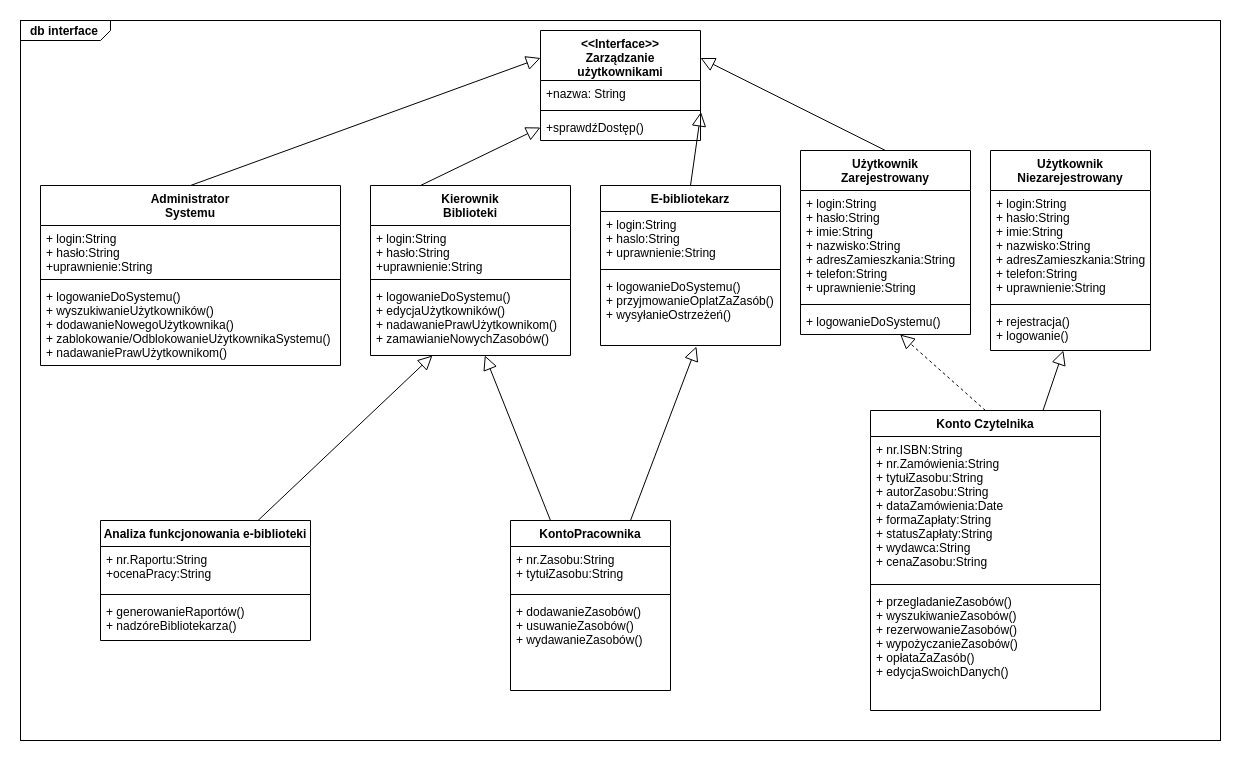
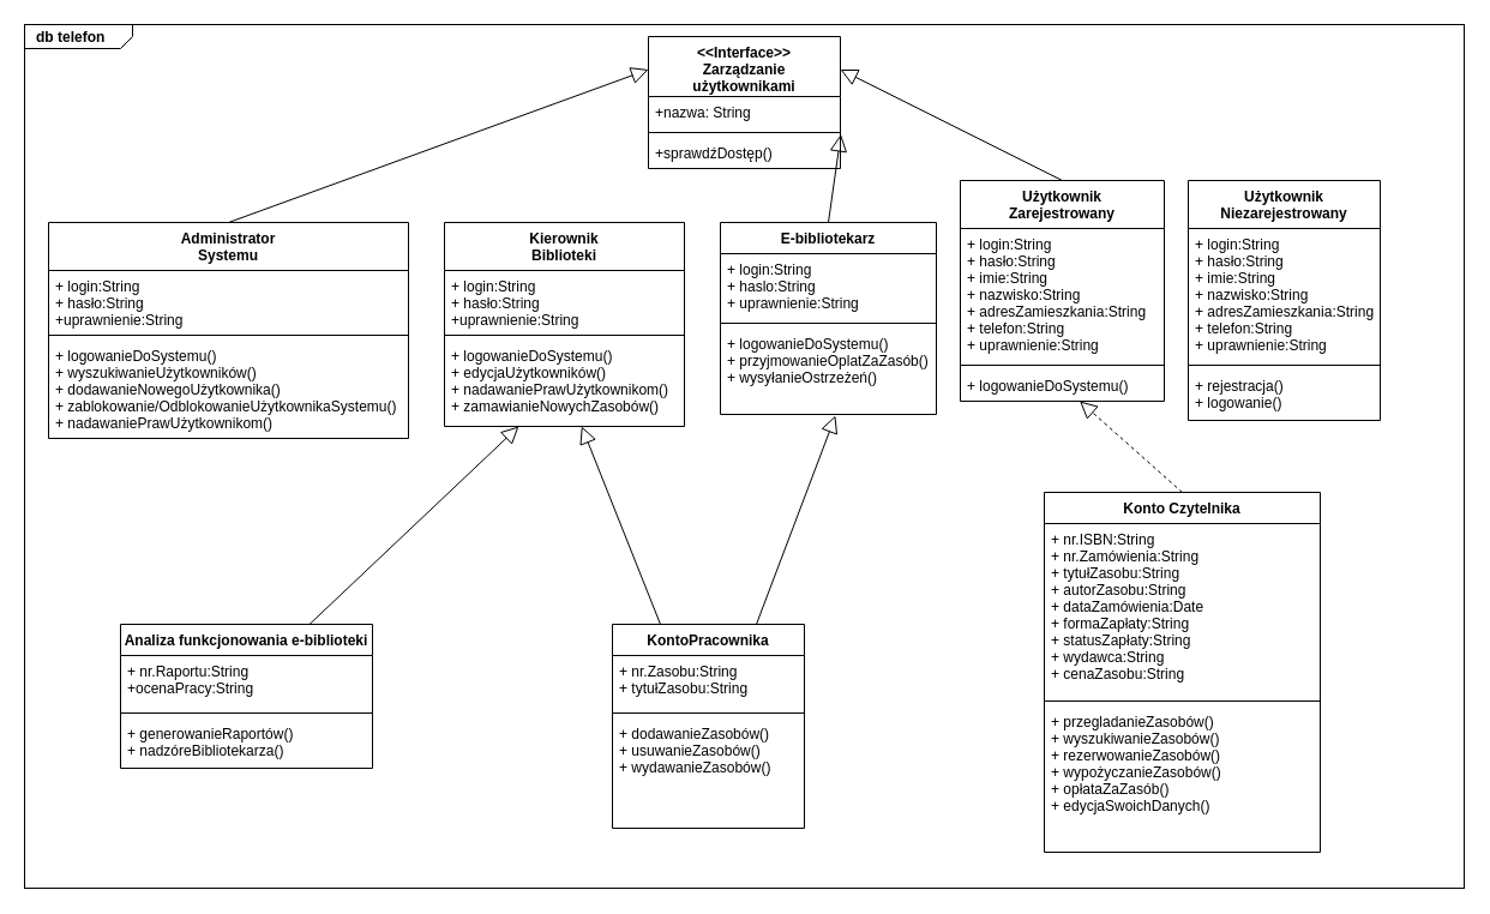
  <mxCell id="0" />
  <mxCell id="1" parent="0" />
- <mxCell id="2" value="&lt;p style=&quot;margin: 0px ; margin-top: 4px ; margin-left: 10px ; text-align: left&quot;&gt;db interface&lt;/p&gt;" style="html=1;strokeWidth=1;shape=mxgraph.sysml.package;html=1;overflow=fill;whiteSpace=wrap;fontStyle=1" vertex="1" parent="1"><mxGeometry width="1200" height="720" as="geometry" x="20" y="20" /></mxCell>
+ <mxCell id="2" value="&lt;p style=&quot;margin: 0px ; margin-top: 4px ; margin-left: 10px ; text-align: left&quot;&gt;db telefon&lt;/p&gt;" style="html=1;strokeWidth=1;shape=mxgraph.sysml.package;html=1;overflow=fill;whiteSpace=wrap;fontStyle=1" vertex="1" parent="1"><mxGeometry width="1200" height="720" as="geometry" x="20" y="20" /></mxCell>
  <mxCell id="3" value="&lt;&lt;Interface&gt;&gt;&#10;Zarządzanie&#10;użytkownikami" style="swimlane;fontStyle=1;align=center;verticalAlign=top;childLayout=stackLayout;horizontal=1;startSize=50;horizontalStack=0;resizeParent=1;resizeParentMax=0;resizeLast=0;collapsible=1;marginBottom=0;" vertex="1" parent="1"><mxGeometry x="540" y="30" width="160" height="110" as="geometry" /></mxCell>
  <mxCell id="4" value="+nazwa: String" style="text;strokeColor=none;fillColor=none;align=left;verticalAlign=top;spacingLeft=4;spacingRight=4;overflow=hidden;rotatable=0;points=[[0,0.5],[1,0.5]];portConstraint=eastwest;" vertex="1" parent="3"><mxGeometry y="50" width="160" height="26" as="geometry" /></mxCell>
  <mxCell id="5" value="" style="line;strokeWidth=1;fillColor=none;align=left;verticalAlign=middle;spacingTop=-1;spacingLeft=3;spacingRight=3;rotatable=0;labelPosition=right;points=[];portConstraint=eastwest;" vertex="1" parent="3"><mxGeometry y="76" width="160" height="8" as="geometry" /></mxCell>
  <mxCell id="6" value="+sprawdźDostęp()" style="text;strokeColor=none;fillColor=none;align=left;verticalAlign=top;spacingLeft=4;spacingRight=4;overflow=hidden;rotatable=0;points=[[0,0.5],[1,0.5]];portConstraint=eastwest;" vertex="1" parent="3"><mxGeometry y="84" width="160" height="26" as="geometry" /></mxCell>
  <mxCell id="7" value="Użytkownik&#10;Zarejestrowany" style="swimlane;fontStyle=1;align=center;verticalAlign=top;childLayout=stackLayout;horizontal=1;startSize=40;horizontalStack=0;resizeParent=1;resizeParentMax=0;resizeLast=0;collapsible=1;marginBottom=0;" vertex="1" parent="1"><mxGeometry x="800" y="150" width="170" height="184" as="geometry" /></mxCell>
  <mxCell id="8" value="+ login:String&#10;+ hasło:String&#10;+ imie:String&#10;+ nazwisko:String&#10;+ adresZamieszkania:String&#10;+ telefon:String&#10;+ uprawnienie:String" style="text;strokeColor=none;fillColor=none;align=left;verticalAlign=top;spacingLeft=4;spacingRight=4;overflow=hidden;rotatable=0;points=[[0,0.5],[1,0.5]];portConstraint=eastwest;" vertex="1" parent="7"><mxGeometry y="40" width="170" height="110" as="geometry" /></mxCell>
  <mxCell id="9" value="" style="line;strokeWidth=1;fillColor=none;align=left;verticalAlign=middle;spacingTop=-1;spacingLeft=3;spacingRight=3;rotatable=0;labelPosition=right;points=[];portConstraint=eastwest;" vertex="1" parent="7"><mxGeometry y="150" width="170" height="8" as="geometry" /></mxCell>
  <mxCell id="10" value="+ logowanieDoSystemu()" style="text;strokeColor=none;fillColor=none;align=left;verticalAlign=top;spacingLeft=4;spacingRight=4;overflow=hidden;rotatable=0;points=[[0,0.5],[1,0.5]];portConstraint=eastwest;" vertex="1" parent="7"><mxGeometry y="158" width="170" height="26" as="geometry" /></mxCell>
  <mxCell id="11" value="Administrator&#10;Systemu" style="swimlane;fontStyle=1;align=center;verticalAlign=top;childLayout=stackLayout;horizontal=1;startSize=40;horizontalStack=0;resizeParent=1;resizeParentMax=0;resizeLast=0;collapsible=1;marginBottom=0;" vertex="1" parent="1"><mxGeometry x="40" y="185" width="300" height="180" as="geometry" /></mxCell>
  <mxCell id="12" value="+ login:String&#10;+ hasło:String&#10;+uprawnienie:String" style="text;strokeColor=none;fillColor=none;align=left;verticalAlign=top;spacingLeft=4;spacingRight=4;overflow=hidden;rotatable=0;points=[[0,0.5],[1,0.5]];portConstraint=eastwest;" vertex="1" parent="11"><mxGeometry y="40" width="300" height="50" as="geometry" /></mxCell>
  <mxCell id="13" value="" style="line;strokeWidth=1;fillColor=none;align=left;verticalAlign=middle;spacingTop=-1;spacingLeft=3;spacingRight=3;rotatable=0;labelPosition=right;points=[];portConstraint=eastwest;" vertex="1" parent="11"><mxGeometry y="90" width="300" height="8" as="geometry" /></mxCell>
  <mxCell id="14" value="+ logowanieDoSystemu()&#10;+ wyszukiwanieUżytkowników()&#10;+ dodawanieNowegoUżytkownika()&#10;+ zablokowanie/OdblokowanieUżytkownikaSystemu()&#10;+ nadawaniePrawUżytkownikom()" style="text;strokeColor=none;fillColor=none;align=left;verticalAlign=top;spacingLeft=4;spacingRight=4;overflow=hidden;rotatable=0;points=[[0,0.5],[1,0.5]];portConstraint=eastwest;" vertex="1" parent="11"><mxGeometry y="98" width="300" height="82" as="geometry" /></mxCell>
  <mxCell id="15" value="Analiza funkcjonowania e-biblioteki" style="swimlane;fontStyle=1;align=center;verticalAlign=top;childLayout=stackLayout;horizontal=1;startSize=26;horizontalStack=0;resizeParent=1;resizeParentMax=0;resizeLast=0;collapsible=1;marginBottom=0;" vertex="1" parent="1"><mxGeometry x="100" y="520" width="210" height="120" as="geometry" /></mxCell>
  <mxCell id="16" value="+ nr.Raportu:String&#10;+ocenaPracy:String" style="text;strokeColor=none;fillColor=none;align=left;verticalAlign=top;spacingLeft=4;spacingRight=4;overflow=hidden;rotatable=0;points=[[0,0.5],[1,0.5]];portConstraint=eastwest;" vertex="1" parent="15"><mxGeometry y="26" width="210" height="44" as="geometry" /></mxCell>
  <mxCell id="17" value="" style="line;strokeWidth=1;fillColor=none;align=left;verticalAlign=middle;spacingTop=-1;spacingLeft=3;spacingRight=3;rotatable=0;labelPosition=right;points=[];portConstraint=eastwest;" vertex="1" parent="15"><mxGeometry y="70" width="210" height="8" as="geometry" /></mxCell>
  <mxCell id="18" value="+ generowanieRaportów()&#10;+ nadzóreBibliotekarza()" style="text;strokeColor=none;fillColor=none;align=left;verticalAlign=top;spacingLeft=4;spacingRight=4;overflow=hidden;rotatable=0;points=[[0,0.5],[1,0.5]];portConstraint=eastwest;" vertex="1" parent="15"><mxGeometry y="78" width="210" height="42" as="geometry" /></mxCell>
  <mxCell id="19" value="Konto Czytelnika" style="swimlane;fontStyle=1;align=center;verticalAlign=top;childLayout=stackLayout;horizontal=1;startSize=26;horizontalStack=0;resizeParent=1;resizeParentMax=0;resizeLast=0;collapsible=1;marginBottom=0;" vertex="1" parent="1"><mxGeometry x="870" y="410" width="230" height="300" as="geometry" /></mxCell>
  <mxCell id="20" value="+ nr.ISBN:String&#10;+ nr.Zamówienia:String&#10;+ tytułZasobu:String&#10;+ autorZasobu:String&#10;+ dataZamówienia:Date&#10;+ formaZapłaty:String&#10;+ statusZapłaty:String&#10;+ wydawca:String&#10;+ cenaZasobu:String" style="text;strokeColor=none;fillColor=none;align=left;verticalAlign=top;spacingLeft=4;spacingRight=4;overflow=hidden;rotatable=0;points=[[0,0.5],[1,0.5]];portConstraint=eastwest;" vertex="1" parent="19"><mxGeometry y="26" width="230" height="144" as="geometry" /></mxCell>
  <mxCell id="21" value="" style="line;strokeWidth=1;fillColor=none;align=left;verticalAlign=middle;spacingTop=-1;spacingLeft=3;spacingRight=3;rotatable=0;labelPosition=right;points=[];portConstraint=eastwest;" vertex="1" parent="19"><mxGeometry y="170" width="230" height="8" as="geometry" /></mxCell>
  <mxCell id="22" value="+ przegladanieZasobów()&#10;+ wyszukiwanieZasobów()&#10;+ rezerwowanieZasobów()&#10;+ wypożyczanieZasobów()&#10;+ opłataZaZasób()&#10;+ edycjaSwoichDanych()" style="text;strokeColor=none;fillColor=none;align=left;verticalAlign=top;spacingLeft=4;spacingRight=4;overflow=hidden;rotatable=0;points=[[0,0.5],[1,0.5]];portConstraint=eastwest;" vertex="1" parent="19"><mxGeometry y="178" width="230" height="122" as="geometry" /></mxCell>
  <mxCell id="23" value="E-bibliotekarz" style="swimlane;fontStyle=1;align=center;verticalAlign=top;childLayout=stackLayout;horizontal=1;startSize=26;horizontalStack=0;resizeParent=1;resizeParentMax=0;resizeLast=0;collapsible=1;marginBottom=0;" vertex="1" parent="1"><mxGeometry x="600" y="185" width="180" height="160" as="geometry" /></mxCell>
  <mxCell id="24" value="+ login:String&#10;+ haslo:String&#10;+ uprawnienie:String" style="text;strokeColor=none;fillColor=none;align=left;verticalAlign=top;spacingLeft=4;spacingRight=4;overflow=hidden;rotatable=0;points=[[0,0.5],[1,0.5]];portConstraint=eastwest;" vertex="1" parent="23"><mxGeometry y="26" width="180" height="54" as="geometry" /></mxCell>
  <mxCell id="25" value="" style="line;strokeWidth=1;fillColor=none;align=left;verticalAlign=middle;spacingTop=-1;spacingLeft=3;spacingRight=3;rotatable=0;labelPosition=right;points=[];portConstraint=eastwest;" vertex="1" parent="23"><mxGeometry y="80" width="180" height="8" as="geometry" /></mxCell>
  <mxCell id="26" value="+ logowanieDoSystemu()&#10;+ przyjmowanieOplatZaZasób()&#10;+ wysyłanieOstrzeżeń()" style="text;strokeColor=none;fillColor=none;align=left;verticalAlign=top;spacingLeft=4;spacingRight=4;overflow=hidden;rotatable=0;points=[[0,0.5],[1,0.5]];portConstraint=eastwest;" vertex="1" parent="23"><mxGeometry y="88" width="180" height="72" as="geometry" /></mxCell>
  <mxCell id="27" value="Użytkownik&#10;Niezarejestrowany" style="swimlane;fontStyle=1;align=center;verticalAlign=top;childLayout=stackLayout;horizontal=1;startSize=40;horizontalStack=0;resizeParent=1;resizeParentMax=0;resizeLast=0;collapsible=1;marginBottom=0;" vertex="1" parent="1"><mxGeometry x="990" y="150" width="160" height="200" as="geometry" /></mxCell>
  <mxCell id="28" value="+ login:String&#10;+ hasło:String&#10;+ imie:String&#10;+ nazwisko:String&#10;+ adresZamieszkania:String&#10;+ telefon:String&#10;+ uprawnienie:String" style="text;strokeColor=none;fillColor=none;align=left;verticalAlign=top;spacingLeft=4;spacingRight=4;overflow=hidden;rotatable=0;points=[[0,0.5],[1,0.5]];portConstraint=eastwest;" vertex="1" parent="27"><mxGeometry y="40" width="160" height="110" as="geometry" /></mxCell>
  <mxCell id="29" value="" style="line;strokeWidth=1;fillColor=none;align=left;verticalAlign=middle;spacingTop=-1;spacingLeft=3;spacingRight=3;rotatable=0;labelPosition=right;points=[];portConstraint=eastwest;" vertex="1" parent="27"><mxGeometry y="150" width="160" height="8" as="geometry" /></mxCell>
  <mxCell id="30" value="+ rejestracja()&#10;+ logowanie()" style="text;strokeColor=none;fillColor=none;align=left;verticalAlign=top;spacingLeft=4;spacingRight=4;overflow=hidden;rotatable=0;points=[[0,0.5],[1,0.5]];portConstraint=eastwest;" vertex="1" parent="27"><mxGeometry y="158" width="160" height="42" as="geometry" /></mxCell>
  <mxCell id="31" value="Kierownik&#10;Biblioteki" style="swimlane;fontStyle=1;align=center;verticalAlign=top;childLayout=stackLayout;horizontal=1;startSize=40;horizontalStack=0;resizeParent=1;resizeParentMax=0;resizeLast=0;collapsible=1;marginBottom=0;" vertex="1" parent="1"><mxGeometry x="370" y="185" width="200" height="170" as="geometry" /></mxCell>
  <mxCell id="32" value="+ login:String&#10;+ hasło:String&#10;+uprawnienie:String" style="text;strokeColor=none;fillColor=none;align=left;verticalAlign=top;spacingLeft=4;spacingRight=4;overflow=hidden;rotatable=0;points=[[0,0.5],[1,0.5]];portConstraint=eastwest;" vertex="1" parent="31"><mxGeometry y="40" width="200" height="50" as="geometry" /></mxCell>
  <mxCell id="33" value="" style="line;strokeWidth=1;fillColor=none;align=left;verticalAlign=middle;spacingTop=-1;spacingLeft=3;spacingRight=3;rotatable=0;labelPosition=right;points=[];portConstraint=eastwest;" vertex="1" parent="31"><mxGeometry y="90" width="200" height="8" as="geometry" /></mxCell>
  <mxCell id="34" value="+ logowanieDoSystemu()&#10;+ edycjaUżytkowników()&#10;+ nadawaniePrawUżytkownikom()&#10;+ zamawianieNowychZasobów()" style="text;strokeColor=none;fillColor=none;align=left;verticalAlign=top;spacingLeft=4;spacingRight=4;overflow=hidden;rotatable=0;points=[[0,0.5],[1,0.5]];portConstraint=eastwest;" vertex="1" parent="31"><mxGeometry y="98" width="200" height="72" as="geometry" /></mxCell>
  <mxCell id="35" value="KontoPracownika" style="swimlane;fontStyle=1;align=center;verticalAlign=top;childLayout=stackLayout;horizontal=1;startSize=26;horizontalStack=0;resizeParent=1;resizeParentMax=0;resizeLast=0;collapsible=1;marginBottom=0;" vertex="1" parent="1"><mxGeometry x="510" y="520" width="160" height="170" as="geometry" /></mxCell>
  <mxCell id="36" value="+ nr.Zasobu:String&#10;+ tytułZasobu:String" style="text;strokeColor=none;fillColor=none;align=left;verticalAlign=top;spacingLeft=4;spacingRight=4;overflow=hidden;rotatable=0;points=[[0,0.5],[1,0.5]];portConstraint=eastwest;" vertex="1" parent="35"><mxGeometry y="26" width="160" height="44" as="geometry" /></mxCell>
  <mxCell id="37" value="" style="line;strokeWidth=1;fillColor=none;align=left;verticalAlign=middle;spacingTop=-1;spacingLeft=3;spacingRight=3;rotatable=0;labelPosition=right;points=[];portConstraint=eastwest;" vertex="1" parent="35"><mxGeometry y="70" width="160" height="8" as="geometry" /></mxCell>
  <mxCell id="38" value="+ dodawanieZasobów()&#10;+ usuwanieZasobów()&#10;+ wydawanieZasobów()" style="text;strokeColor=none;fillColor=none;align=left;verticalAlign=top;spacingLeft=4;spacingRight=4;overflow=hidden;rotatable=0;points=[[0,0.5],[1,0.5]];portConstraint=eastwest;" vertex="1" parent="35"><mxGeometry y="78" width="160" height="92" as="geometry" /></mxCell>
  <mxCell id="39" value="" style="edgeStyle=none;html=1;endSize=12;endArrow=block;endFill=0;entryX=0;entryY=0.25;entryDx=0;entryDy=0;exitX=0.5;exitY=0;exitDx=0;exitDy=0;" edge="1" parent="1" source="11" target="3"><mxGeometry width="160" relative="1" as="geometry"><mxPoint x="350" y="90" as="sourcePoint" /><mxPoint x="510" y="90" as="targetPoint" /></mxGeometry></mxCell>
- <mxCell id="40" value="" style="edgeStyle=none;html=1;endSize=12;endArrow=block;endFill=0;exitX=0.25;exitY=0;exitDx=0;exitDy=0;entryX=0;entryY=0.5;entryDx=0;entryDy=0;" edge="1" parent="1" source="31" target="6"><mxGeometry width="160" relative="1" as="geometry"><mxPoint x="370" y="149" as="sourcePoint" /><mxPoint x="530" y="149" as="targetPoint" /></mxGeometry></mxCell>
  <mxCell id="41" value="" style="edgeStyle=none;html=1;endSize=12;endArrow=block;endFill=0;exitX=0.5;exitY=0;exitDx=0;exitDy=0;entryX=1.003;entryY=0.681;entryDx=0;entryDy=0;entryPerimeter=0;" edge="1" parent="1" source="23" target="5"><mxGeometry width="160" relative="1" as="geometry"><mxPoint x="380" y="159" as="sourcePoint" /><mxPoint x="540" y="159" as="targetPoint" /></mxGeometry></mxCell>
  <mxCell id="42" value="" style="edgeStyle=none;html=1;endSize=12;endArrow=block;endFill=0;exitX=0.5;exitY=0;exitDx=0;exitDy=0;entryX=1;entryY=0.25;entryDx=0;entryDy=0;" edge="1" parent="1" source="7" target="3"><mxGeometry width="160" relative="1" as="geometry"><mxPoint x="810" y="80" as="sourcePoint" /><mxPoint x="970" y="80" as="targetPoint" /></mxGeometry></mxCell>
  <mxCell id="43" value="" style="edgeStyle=none;html=1;endSize=12;endArrow=block;endFill=0;exitX=0.5;exitY=0;exitDx=0;exitDy=0;dashed=1;" edge="1" parent="1" source="19" target="10"><mxGeometry width="160" relative="1" as="geometry"><mxPoint x="780" y="379.5" as="sourcePoint" /><mxPoint x="940" y="379.5" as="targetPoint" /></mxGeometry></mxCell>
- <mxCell id="44" value="" style="edgeStyle=none;html=1;endSize=12;endArrow=block;endFill=0;exitX=0.75;exitY=0;exitDx=0;exitDy=0;" edge="1" parent="1" source="19" target="30"><mxGeometry width="160" relative="1" as="geometry"><mxPoint x="790" y="389.5" as="sourcePoint" /><mxPoint x="950" y="389.5" as="targetPoint" /></mxGeometry></mxCell>
  <mxCell id="45" value="" style="edgeStyle=none;html=1;endSize=12;endArrow=block;endFill=0;exitX=0.75;exitY=0;exitDx=0;exitDy=0;entryX=0.533;entryY=1.014;entryDx=0;entryDy=0;entryPerimeter=0;" edge="1" parent="1" source="35" target="26"><mxGeometry width="160" relative="1" as="geometry"><mxPoint x="610" y="500" as="sourcePoint" /><mxPoint x="770" y="500" as="targetPoint" /></mxGeometry></mxCell>
  <mxCell id="46" value="" style="edgeStyle=none;html=1;endSize=12;endArrow=block;endFill=0;exitX=0.25;exitY=0;exitDx=0;exitDy=0;" edge="1" parent="1" source="35" target="34"><mxGeometry width="160" relative="1" as="geometry"><mxPoint x="430" y="410" as="sourcePoint" /><mxPoint x="590" y="410" as="targetPoint" /></mxGeometry></mxCell>
  <mxCell id="47" value="" style="edgeStyle=none;html=1;endSize=12;endArrow=block;endFill=0;exitX=0.75;exitY=0;exitDx=0;exitDy=0;" edge="1" parent="1" source="15" target="34"><mxGeometry width="160" relative="1" as="geometry"><mxPoint x="160" y="440" as="sourcePoint" /><mxPoint x="320" y="440" as="targetPoint" /></mxGeometry></mxCell>
